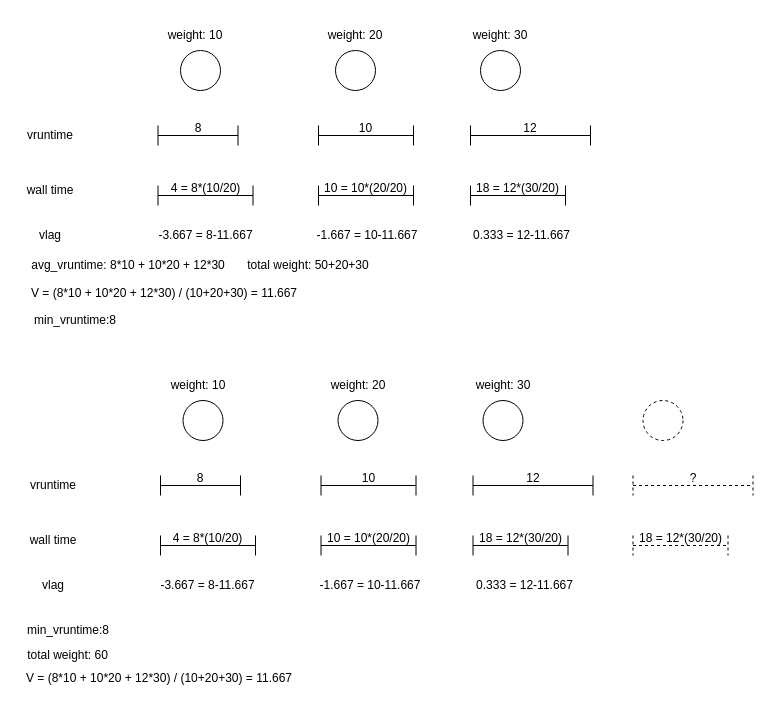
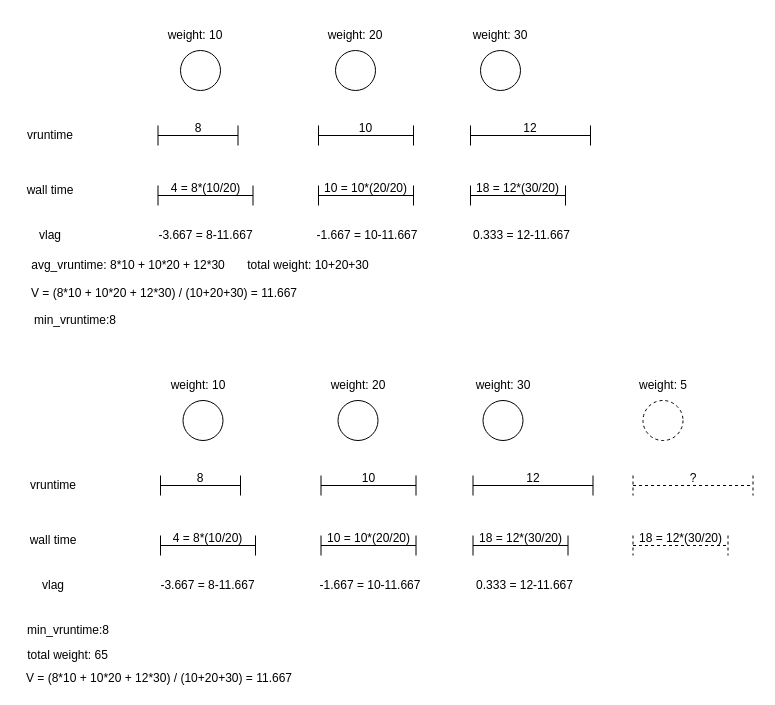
  <mxCell id="0" />
  <mxCell id="1" parent="0" />
  <mxCell id="2" value="wall time" style="text;html=1;strokeColor=none;fillColor=none;align=center;verticalAlign=middle;whiteSpace=wrap;rounded=0;" vertex="1" parent="1"><mxGeometry x="20" y="175" width="60" height="30" as="geometry" /></mxCell>
  <mxCell id="3" value="vruntime" style="text;html=1;strokeColor=none;fillColor=none;align=center;verticalAlign=middle;whiteSpace=wrap;rounded=0;" vertex="1" parent="1"><mxGeometry x="20" y="120" width="60" height="30" as="geometry" /></mxCell>
  <mxCell id="4" value="" style="ellipse;whiteSpace=wrap;html=1;aspect=fixed;" vertex="1" parent="1"><mxGeometry x="180" y="50" width="40" height="40" as="geometry" /></mxCell>
  <mxCell id="5" value="" style="ellipse;whiteSpace=wrap;html=1;aspect=fixed;" vertex="1" parent="1"><mxGeometry x="335" y="50" width="40" height="40" as="geometry" /></mxCell>
  <mxCell id="6" value="" style="ellipse;whiteSpace=wrap;html=1;aspect=fixed;" vertex="1" parent="1"><mxGeometry x="480" y="50" width="40" height="40" as="geometry" /></mxCell>
  <mxCell id="7" value="weight: 10" style="text;html=1;strokeColor=none;fillColor=none;align=center;verticalAlign=middle;whiteSpace=wrap;rounded=0;" vertex="1" parent="1"><mxGeometry x="165" y="20" width="60" height="30" as="geometry" /></mxCell>
  <mxCell id="8" value="weight: 20" style="text;html=1;strokeColor=none;fillColor=none;align=center;verticalAlign=middle;whiteSpace=wrap;rounded=0;" vertex="1" parent="1"><mxGeometry x="325" y="20" width="60" height="30" as="geometry" /></mxCell>
  <mxCell id="9" value="weight: 30" style="text;html=1;strokeColor=none;fillColor=none;align=center;verticalAlign=middle;whiteSpace=wrap;rounded=0;" vertex="1" parent="1"><mxGeometry x="470" y="20" width="60" height="30" as="geometry" /></mxCell>
  <mxCell id="10" value="8&lt;br&gt;&lt;br&gt;" style="shape=crossbar;whiteSpace=wrap;html=1;rounded=1;" vertex="1" parent="1"><mxGeometry x="157.5" y="125" width="80" height="20" as="geometry" /></mxCell>
  <mxCell id="11" value="10&lt;br&gt;&lt;br&gt;" style="shape=crossbar;whiteSpace=wrap;html=1;rounded=1;" vertex="1" parent="1"><mxGeometry x="318" y="125" width="95" height="20" as="geometry" /></mxCell>
  <mxCell id="12" value="12&lt;br&gt;&lt;br&gt;" style="shape=crossbar;whiteSpace=wrap;html=1;rounded=1;" vertex="1" parent="1"><mxGeometry x="470" y="125" width="120" height="20" as="geometry" /></mxCell>
  <mxCell id="13" value="min_vruntime:8" style="text;html=1;strokeColor=none;fillColor=none;align=center;verticalAlign=middle;whiteSpace=wrap;rounded=0;" vertex="1" parent="1"><mxGeometry x="30" y="310" width="90" height="20" as="geometry" /></mxCell>
- <mxCell id="14" value="total weight: 50+20+30" style="text;html=1;strokeColor=none;fillColor=none;align=center;verticalAlign=middle;whiteSpace=wrap;rounded=0;" vertex="1" parent="1"><mxGeometry x="227.5" y="260" width="160" height="10" as="geometry" /></mxCell>
+ <mxCell id="14" value="total weight: 10+20+30" style="text;html=1;strokeColor=none;fillColor=none;align=center;verticalAlign=middle;whiteSpace=wrap;rounded=0;" vertex="1" parent="1"><mxGeometry x="227.5" y="260" width="160" height="10" as="geometry" /></mxCell>
  <mxCell id="15" value="V = (8*10 + 10*20 + 12*30) / (10+20+30) = 11.667" style="text;html=1;strokeColor=none;fillColor=none;align=center;verticalAlign=middle;whiteSpace=wrap;rounded=0;" vertex="1" parent="1"><mxGeometry x="30" y="288" width="268" height="10" as="geometry" /></mxCell>
  <mxCell id="16" value="4 = 8*(10/20)&lt;br&gt;&lt;br&gt;" style="shape=crossbar;whiteSpace=wrap;html=1;rounded=1;" vertex="1" parent="1"><mxGeometry x="157.5" y="185" width="95" height="20" as="geometry" /></mxCell>
  <mxCell id="17" value="10 = 10*(20/20)&lt;br&gt;&lt;br&gt;" style="shape=crossbar;whiteSpace=wrap;html=1;rounded=1;" vertex="1" parent="1"><mxGeometry x="318" y="185" width="95" height="20" as="geometry" /></mxCell>
  <mxCell id="18" value="18 = 12*(30/20)&lt;br&gt;&lt;br&gt;" style="shape=crossbar;whiteSpace=wrap;html=1;rounded=1;" vertex="1" parent="1"><mxGeometry x="470" y="185" width="95" height="20" as="geometry" /></mxCell>
  <mxCell id="19" value="vlag" style="text;html=1;strokeColor=none;fillColor=none;align=center;verticalAlign=middle;whiteSpace=wrap;rounded=0;" vertex="1" parent="1"><mxGeometry x="20" y="220" width="60" height="30" as="geometry" /></mxCell>
  <mxCell id="20" value="-3.667 = 8-11.667" style="text;html=1;strokeColor=none;fillColor=none;align=center;verticalAlign=middle;whiteSpace=wrap;rounded=0;" vertex="1" parent="1"><mxGeometry x="153.75" y="220" width="102.5" height="30" as="geometry" /></mxCell>
  <mxCell id="21" value="-1.667 = 10-11.667" style="text;html=1;strokeColor=none;fillColor=none;align=center;verticalAlign=middle;whiteSpace=wrap;rounded=0;" vertex="1" parent="1"><mxGeometry x="314.25" y="220" width="105.75" height="30" as="geometry" /></mxCell>
  <mxCell id="22" value="0.333 = 12-11.667" style="text;html=1;strokeColor=none;fillColor=none;align=center;verticalAlign=middle;whiteSpace=wrap;rounded=0;" vertex="1" parent="1"><mxGeometry x="470" y="220" width="102.5" height="30" as="geometry" /></mxCell>
  <mxCell id="23" value="wall time" style="text;html=1;strokeColor=none;fillColor=none;align=center;verticalAlign=middle;whiteSpace=wrap;rounded=0;" vertex="1" parent="1"><mxGeometry x="22.5" y="525" width="60" height="30" as="geometry" /></mxCell>
  <mxCell id="24" value="vruntime" style="text;html=1;strokeColor=none;fillColor=none;align=center;verticalAlign=middle;whiteSpace=wrap;rounded=0;" vertex="1" parent="1"><mxGeometry x="22.5" y="470" width="60" height="30" as="geometry" /></mxCell>
  <mxCell id="25" value="" style="ellipse;whiteSpace=wrap;html=1;aspect=fixed;" vertex="1" parent="1"><mxGeometry x="182.5" y="400" width="40" height="40" as="geometry" /></mxCell>
  <mxCell id="26" value="" style="ellipse;whiteSpace=wrap;html=1;aspect=fixed;" vertex="1" parent="1"><mxGeometry x="337.5" y="400" width="40" height="40" as="geometry" /></mxCell>
  <mxCell id="27" value="" style="ellipse;whiteSpace=wrap;html=1;aspect=fixed;" vertex="1" parent="1"><mxGeometry x="482.5" y="400" width="40" height="40" as="geometry" /></mxCell>
  <mxCell id="28" value="weight: 10" style="text;html=1;strokeColor=none;fillColor=none;align=center;verticalAlign=middle;whiteSpace=wrap;rounded=0;" vertex="1" parent="1"><mxGeometry x="167.5" y="370" width="60" height="30" as="geometry" /></mxCell>
  <mxCell id="29" value="weight: 20" style="text;html=1;strokeColor=none;fillColor=none;align=center;verticalAlign=middle;whiteSpace=wrap;rounded=0;" vertex="1" parent="1"><mxGeometry x="327.5" y="370" width="60" height="30" as="geometry" /></mxCell>
  <mxCell id="30" value="weight: 30" style="text;html=1;strokeColor=none;fillColor=none;align=center;verticalAlign=middle;whiteSpace=wrap;rounded=0;" vertex="1" parent="1"><mxGeometry x="472.5" y="370" width="60" height="30" as="geometry" /></mxCell>
  <mxCell id="31" value="8&lt;br&gt;&lt;br&gt;" style="shape=crossbar;whiteSpace=wrap;html=1;rounded=1;" vertex="1" parent="1"><mxGeometry x="160" y="475" width="80" height="20" as="geometry" /></mxCell>
  <mxCell id="32" value="10&lt;br&gt;&lt;br&gt;" style="shape=crossbar;whiteSpace=wrap;html=1;rounded=1;" vertex="1" parent="1"><mxGeometry x="320.5" y="475" width="95" height="20" as="geometry" /></mxCell>
  <mxCell id="33" value="12&lt;br&gt;&lt;br&gt;" style="shape=crossbar;whiteSpace=wrap;html=1;rounded=1;" vertex="1" parent="1"><mxGeometry x="472.5" y="475" width="120" height="20" as="geometry" /></mxCell>
  <mxCell id="34" value="min_vruntime:8" style="text;html=1;strokeColor=none;fillColor=none;align=center;verticalAlign=middle;whiteSpace=wrap;rounded=0;" vertex="1" parent="1"><mxGeometry x="22.5" y="620" width="90" height="20" as="geometry" /></mxCell>
- <mxCell id="35" value="total weight: 60" style="text;html=1;strokeColor=none;fillColor=none;align=center;verticalAlign=middle;whiteSpace=wrap;rounded=0;" vertex="1" parent="1"><mxGeometry x="25" y="650" width="85" height="10" as="geometry" /></mxCell>
+ <mxCell id="35" value="total weight: 65" style="text;html=1;strokeColor=none;fillColor=none;align=center;verticalAlign=middle;whiteSpace=wrap;rounded=0;" vertex="1" parent="1"><mxGeometry x="25" y="650" width="85" height="10" as="geometry" /></mxCell>
  <mxCell id="36" value="V = (8*10 + 10*20 + 12*30) / (10+20+30) = 11.667" style="text;html=1;strokeColor=none;fillColor=none;align=center;verticalAlign=middle;whiteSpace=wrap;rounded=0;" vertex="1" parent="1"><mxGeometry x="25" y="673" width="268" height="10" as="geometry" /></mxCell>
  <mxCell id="37" value="4 = 8*(10/20)&lt;br&gt;&lt;br&gt;" style="shape=crossbar;whiteSpace=wrap;html=1;rounded=1;" vertex="1" parent="1"><mxGeometry x="160" y="535" width="95" height="20" as="geometry" /></mxCell>
  <mxCell id="38" value="10 = 10*(20/20)&lt;br&gt;&lt;br&gt;" style="shape=crossbar;whiteSpace=wrap;html=1;rounded=1;" vertex="1" parent="1"><mxGeometry x="320.5" y="535" width="95" height="20" as="geometry" /></mxCell>
  <mxCell id="39" value="18 = 12*(30/20)&lt;br&gt;&lt;br&gt;" style="shape=crossbar;whiteSpace=wrap;html=1;rounded=1;" vertex="1" parent="1"><mxGeometry x="472.5" y="535" width="95" height="20" as="geometry" /></mxCell>
  <mxCell id="40" value="" style="ellipse;whiteSpace=wrap;html=1;aspect=fixed;dashed=1;" vertex="1" parent="1"><mxGeometry x="642.5" y="400" width="40" height="40" as="geometry" /></mxCell>
+ <mxCell id="41" value="weight: 5" style="text;html=1;strokeColor=none;fillColor=none;align=center;verticalAlign=middle;whiteSpace=wrap;rounded=0;" vertex="1" parent="1"><mxGeometry x="632.5" y="370" width="60" height="30" as="geometry" /></mxCell>
  <mxCell id="42" value="?&lt;br&gt;&lt;br&gt;" style="shape=crossbar;whiteSpace=wrap;html=1;rounded=1;dashed=1;" vertex="1" parent="1"><mxGeometry x="632.5" y="475" width="120" height="20" as="geometry" /></mxCell>
  <mxCell id="43" value="18 = 12*(30/20)&lt;br&gt;&lt;br&gt;" style="shape=crossbar;whiteSpace=wrap;html=1;rounded=1;dashed=1;" vertex="1" parent="1"><mxGeometry x="632.5" y="535" width="95" height="20" as="geometry" /></mxCell>
  <mxCell id="44" value="vlag" style="text;html=1;strokeColor=none;fillColor=none;align=center;verticalAlign=middle;whiteSpace=wrap;rounded=0;" vertex="1" parent="1"><mxGeometry x="22.5" y="570" width="60" height="30" as="geometry" /></mxCell>
  <mxCell id="45" value="-3.667 = 8-11.667" style="text;html=1;strokeColor=none;fillColor=none;align=center;verticalAlign=middle;whiteSpace=wrap;rounded=0;" vertex="1" parent="1"><mxGeometry x="156.25" y="570" width="102.5" height="30" as="geometry" /></mxCell>
  <mxCell id="46" value="-1.667 = 10-11.667" style="text;html=1;strokeColor=none;fillColor=none;align=center;verticalAlign=middle;whiteSpace=wrap;rounded=0;" vertex="1" parent="1"><mxGeometry x="316.75" y="570" width="105.75" height="30" as="geometry" /></mxCell>
  <mxCell id="47" value="0.333 = 12-11.667" style="text;html=1;strokeColor=none;fillColor=none;align=center;verticalAlign=middle;whiteSpace=wrap;rounded=0;" vertex="1" parent="1"><mxGeometry x="472.5" y="570" width="102.5" height="30" as="geometry" /></mxCell>
  <mxCell id="48" value="avg_vruntime: 8*10 + 10*20 + 12*30" style="text;html=1;strokeColor=none;fillColor=none;align=center;verticalAlign=middle;whiteSpace=wrap;rounded=0;" vertex="1" parent="1"><mxGeometry x="22.5" y="260" width="210" height="10" as="geometry" /></mxCell>
